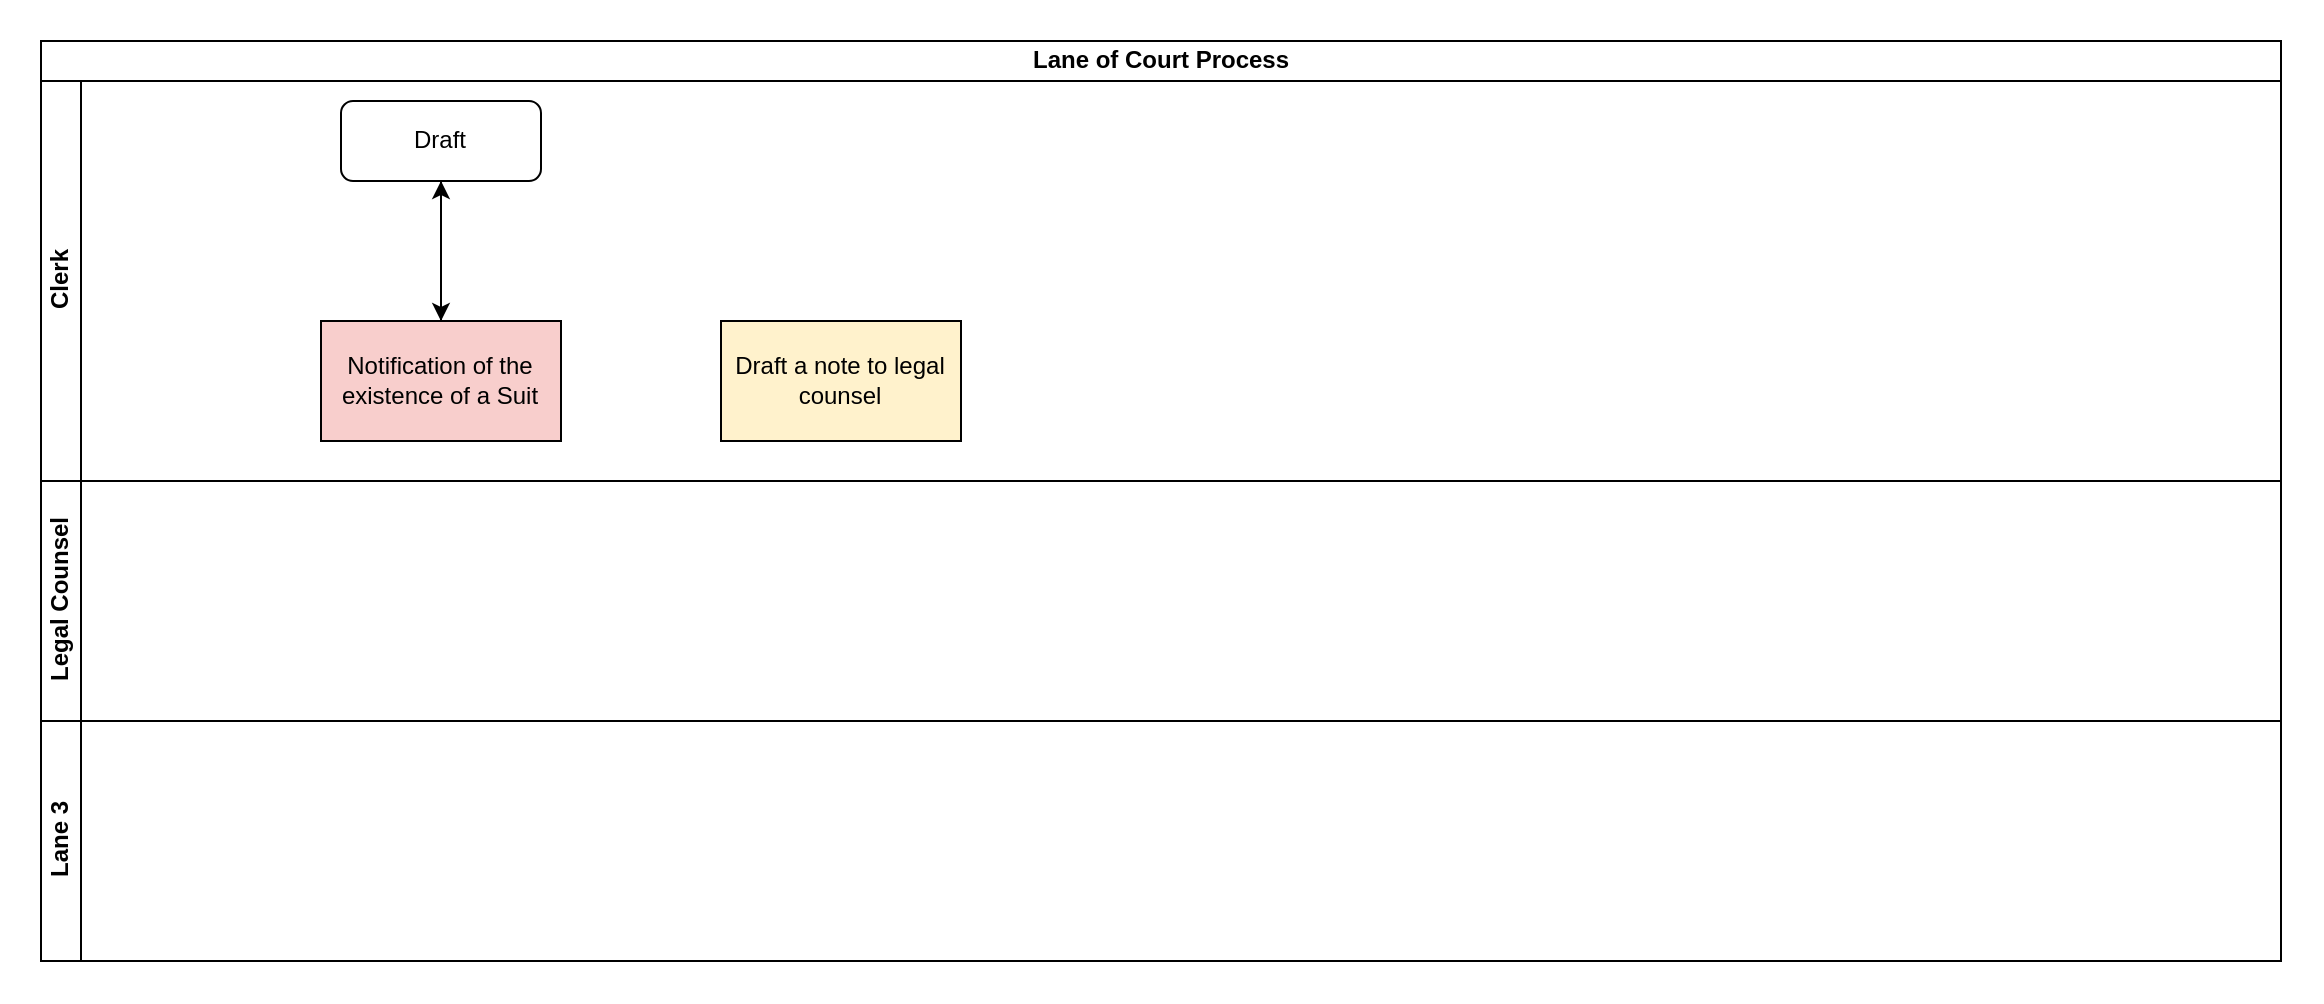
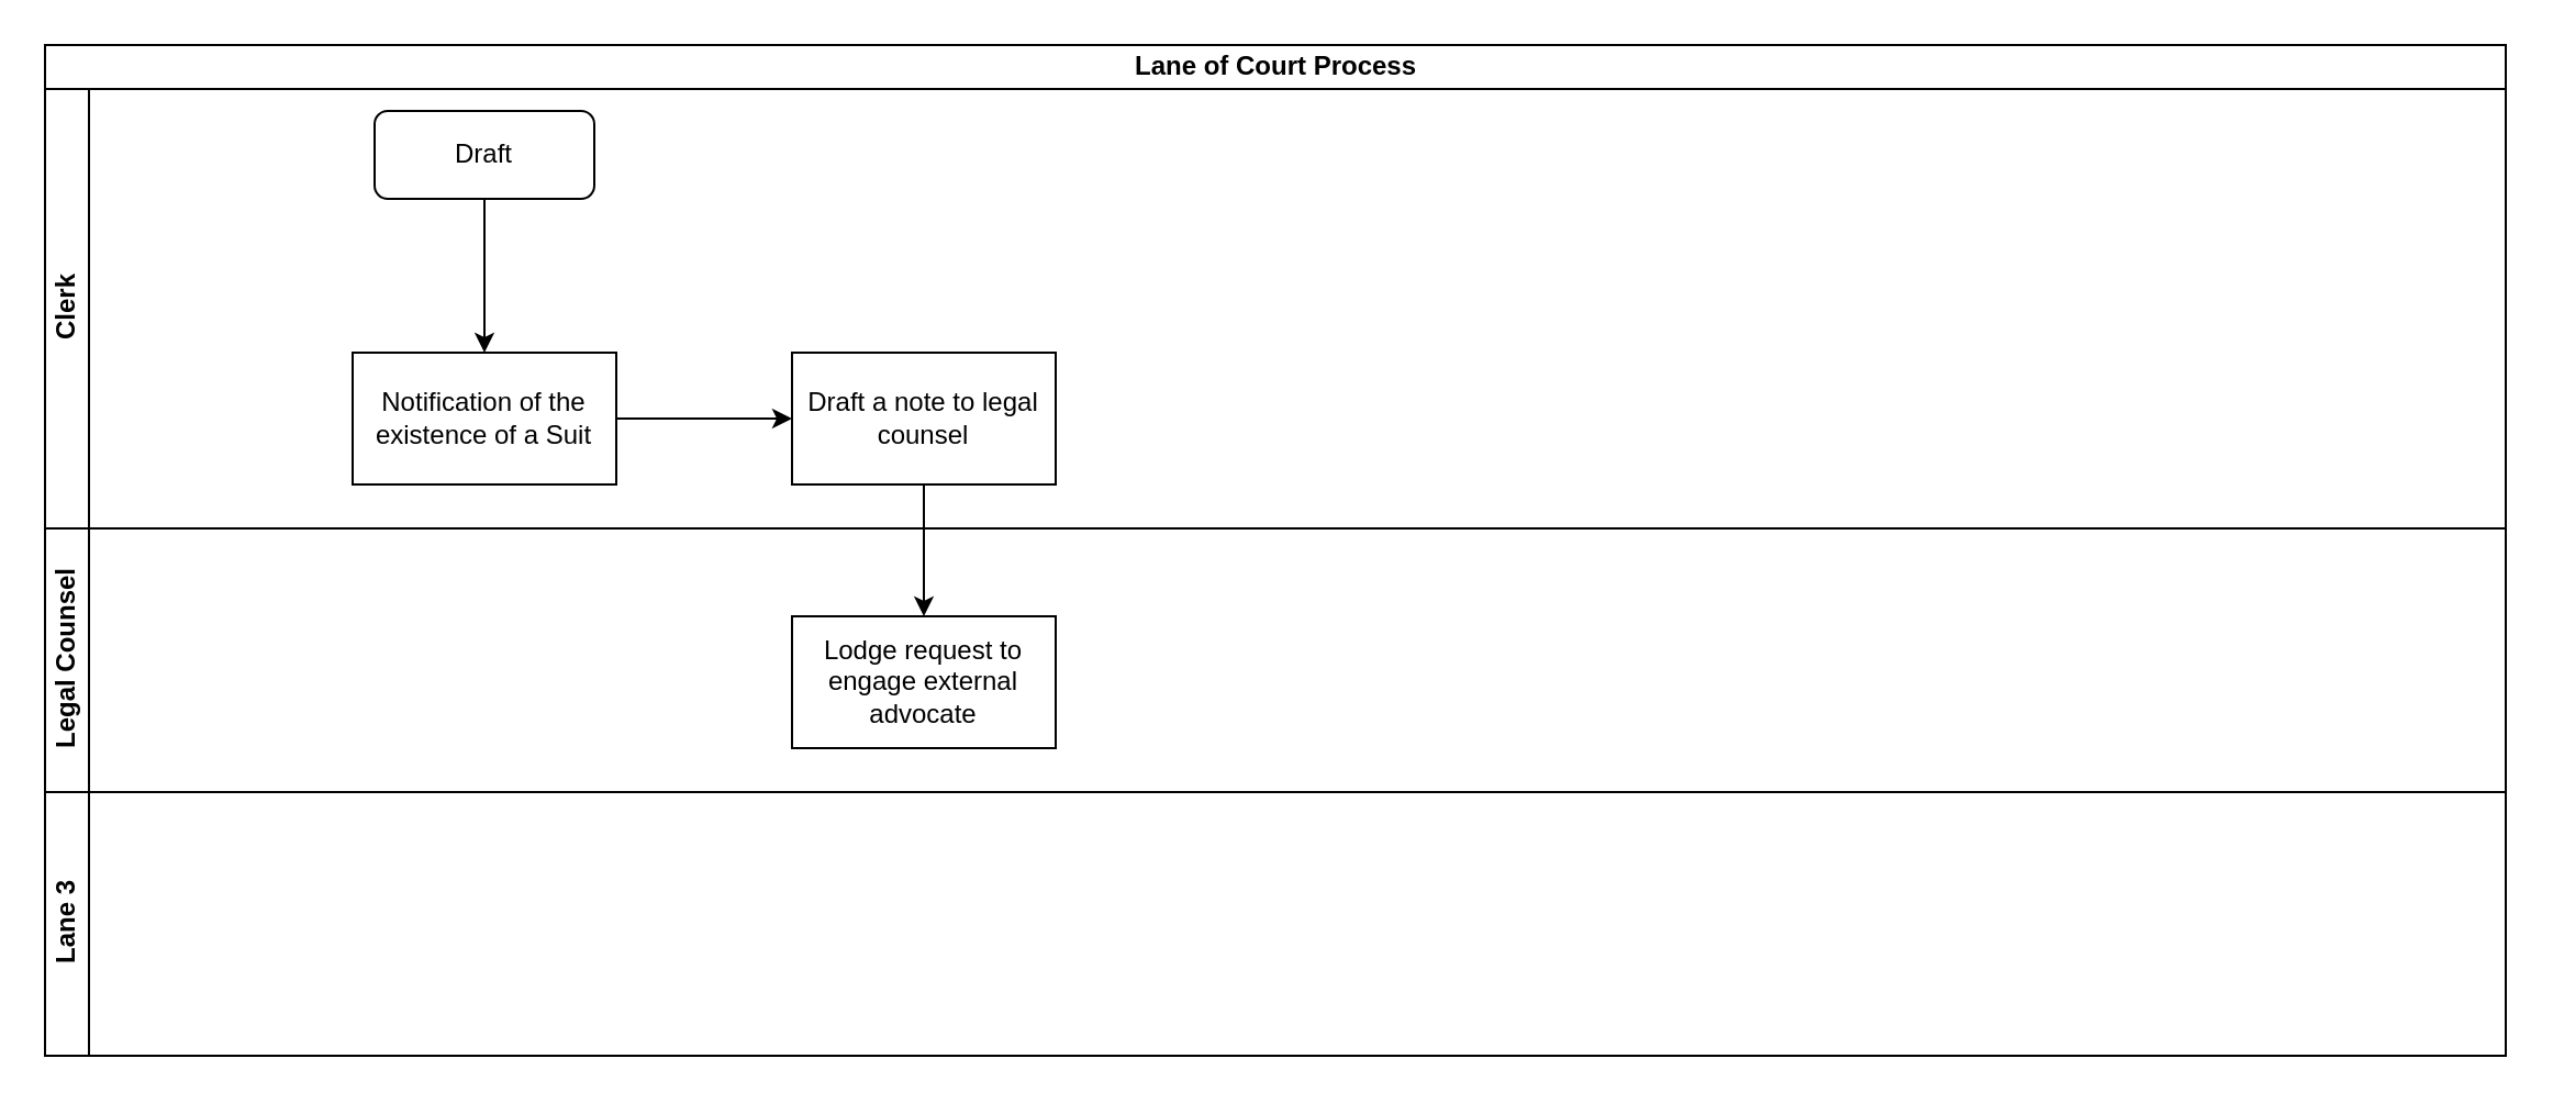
  <mxCell id="0" />
  <mxCell id="1" parent="0" />
  <mxCell id="2" value="Lane of Court Process" style="swimlane;html=1;childLayout=stackLayout;resizeParent=1;resizeParentMax=0;horizontal=1;startSize=20;horizontalStack=0;" vertex="1" parent="1"><mxGeometry x="20" y="20" width="1120" height="460" as="geometry" /></mxCell>
  <mxCell id="3" value="Clerk" style="swimlane;html=1;startSize=20;horizontal=0;" vertex="1" parent="2"><mxGeometry y="20" width="1120" height="200" as="geometry" /></mxCell>
  <mxCell id="4" value="Draft" style="rounded=1;whiteSpace=wrap;html=1;" vertex="1" parent="3"><mxGeometry x="150" y="10" width="100" height="40" as="geometry" /></mxCell>
- <mxCell id="5" value="Notification of the existence of a Suit" style="rounded=0;whiteSpace=wrap;html=1;fillColor=#f8cecc;" vertex="1" parent="3"><mxGeometry x="140" y="120" width="120" height="60" as="geometry" /></mxCell>
+ <mxCell id="5" value="Notification of the existence of a Suit" style="rounded=0;whiteSpace=wrap;html=1;" vertex="1" parent="3"><mxGeometry x="140" y="120" width="120" height="60" as="geometry" /></mxCell>
  <mxCell id="6" value="Legal Counsel" style="swimlane;html=1;startSize=20;horizontal=0;" vertex="1" parent="2"><mxGeometry y="220" width="1120" height="120" as="geometry" /></mxCell>
+ <mxCell id="7" value="Lodge request to engage external advocate" style="whiteSpace=wrap;html=1;rounded=0;" vertex="1" parent="6"><mxGeometry x="340" y="40" width="120" height="60" as="geometry" /></mxCell>
  <mxCell id="8" value="Lane 3" style="swimlane;html=1;startSize=20;horizontal=0;" vertex="1" parent="2"><mxGeometry y="340" width="1120" height="120" as="geometry" /></mxCell>
  <mxCell id="9" value="" style="edgeStyle=orthogonalEdgeStyle;rounded=0;orthogonalLoop=1;jettySize=auto;html=1;" edge="1" parent="1" source="4"><mxGeometry relative="1" as="geometry"><mxPoint x="220" y="160" as="targetPoint" /></mxGeometry></mxCell>
- <mxCell id="11" value="Draft a note to legal counsel" style="whiteSpace=wrap;html=1;rounded=0;fillColor=#fff2cc;" vertex="1" parent="1"><mxGeometry x="360" y="160" width="120" height="60" as="geometry" /></mxCell>
- <mxCell id="12" value="" style="edgeStyle=orthogonalEdgeStyle;rounded=0;orthogonalLoop=1;jettySize=auto;html=1;" edge="1" parent="1" source="5" target="4"><mxGeometry relative="1" as="geometry" /></mxCell>
+ <mxCell id="10" value="" style="edgeStyle=orthogonalEdgeStyle;rounded=0;orthogonalLoop=1;jettySize=auto;html=1;" edge="1" parent="1" source="11" target="7"><mxGeometry relative="1" as="geometry" /></mxCell>
+ <mxCell id="11" value="Draft a note to legal counsel" style="whiteSpace=wrap;html=1;rounded=0;" vertex="1" parent="1"><mxGeometry x="360" y="160" width="120" height="60" as="geometry" /></mxCell>
+ <mxCell id="12" value="" style="edgeStyle=orthogonalEdgeStyle;rounded=0;orthogonalLoop=1;jettySize=auto;html=1;" edge="1" parent="1" source="5" target="11"><mxGeometry relative="1" as="geometry" /></mxCell>
